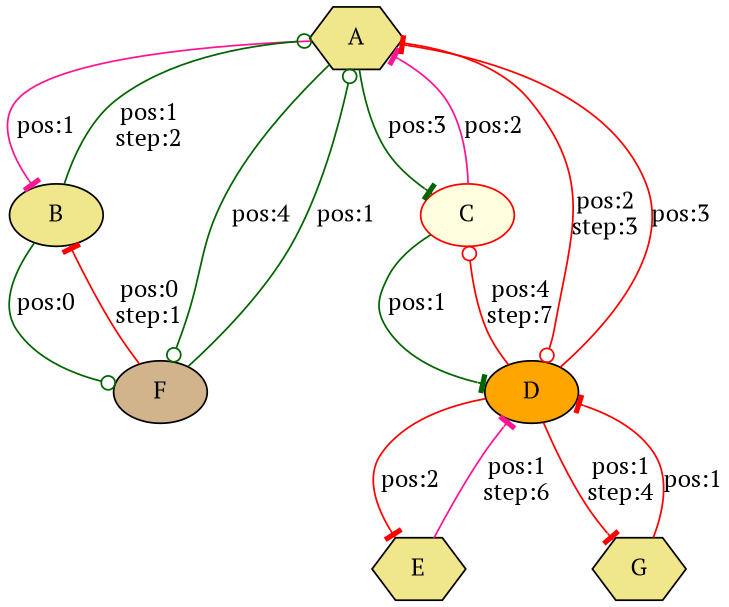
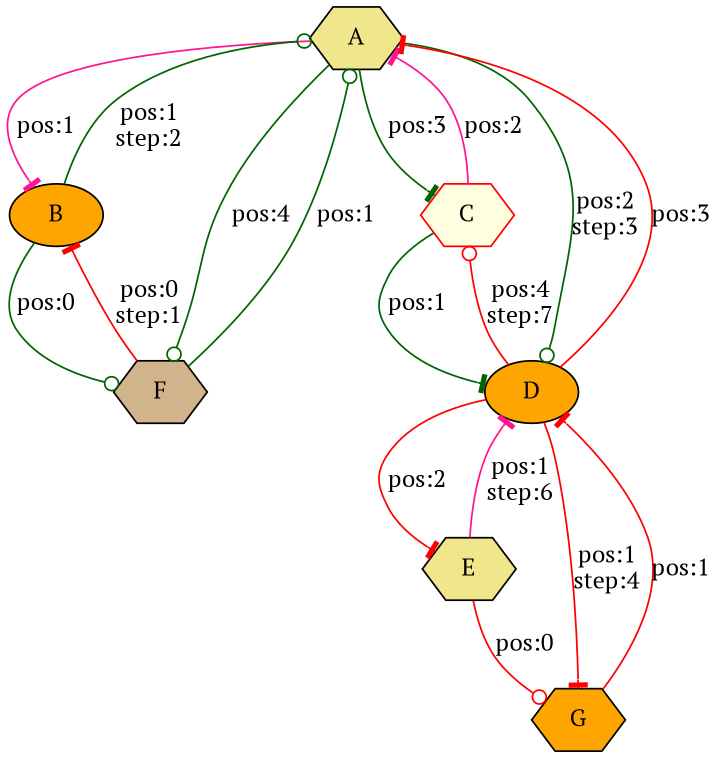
  digraph {
    fontname="PT Serif"
    node [fillcolor=khaki fontname="PT Serif" shape=hexagon style=filled]
    edge [arrowhead=tee color=darkgreen fontname="PT Serif"]
    n1 [label=A]
-   n2 [label=B shape=ellipse]
-   n3 [color=red fillcolor=lightyellow label=C shape=ellipse]
+   n2 [fillcolor=orange label=B shape=ellipse]
+   n3 [color=red fillcolor=lightyellow label=C]
    n4 [fillcolor=orange label=D shape=ellipse]
-   n5 [fillcolor=tan label=F shape=ellipse]
+   n5 [fillcolor=tan label=F]
    n6 [label=E]
-   n7 [label=G]
+   n7 [fillcolor=orange label=G]
    n1 -> n2 [color=deeppink label="pos:1\n"]
    n1 -> n3 [label="pos:3\n"]
-   n1 -> n4 [arrowhead=odot color=red label="pos:2\nstep:3\n"]
+   n1 -> n4 [arrowhead=odot label="pos:2\nstep:3\n"]
    n1 -> n5 [arrowhead=odot label="pos:4\n"]
    n2 -> n1 [arrowhead=odot label="pos:1\nstep:2\n"]
    n2 -> n5 [arrowhead=odot label="pos:0\n"]
    n3 -> n1 [color=deeppink label="pos:2\n"]
    n3 -> n4 [label="pos:1\n"]
    n4 -> n1 [color=red label="pos:3\n"]
    n4 -> n3 [arrowhead=odot color=red label="pos:4\nstep:7\n"]
    n4 -> n6 [color=red label="pos:2\n"]
    n4 -> n7 [color=red label="pos:1\nstep:4\n"]
    n5 -> n1 [arrowhead=odot label="pos:1\n"]
    n5 -> n2 [color=red label="pos:0\nstep:1\n"]
    n6 -> n4 [color=deeppink label="pos:1\nstep:6\n"]
+   n6 -> n7 [arrowhead=odot color=red label="pos:0\n"]
    n7 -> n4 [color=red label="pos:1\n"]
  }
